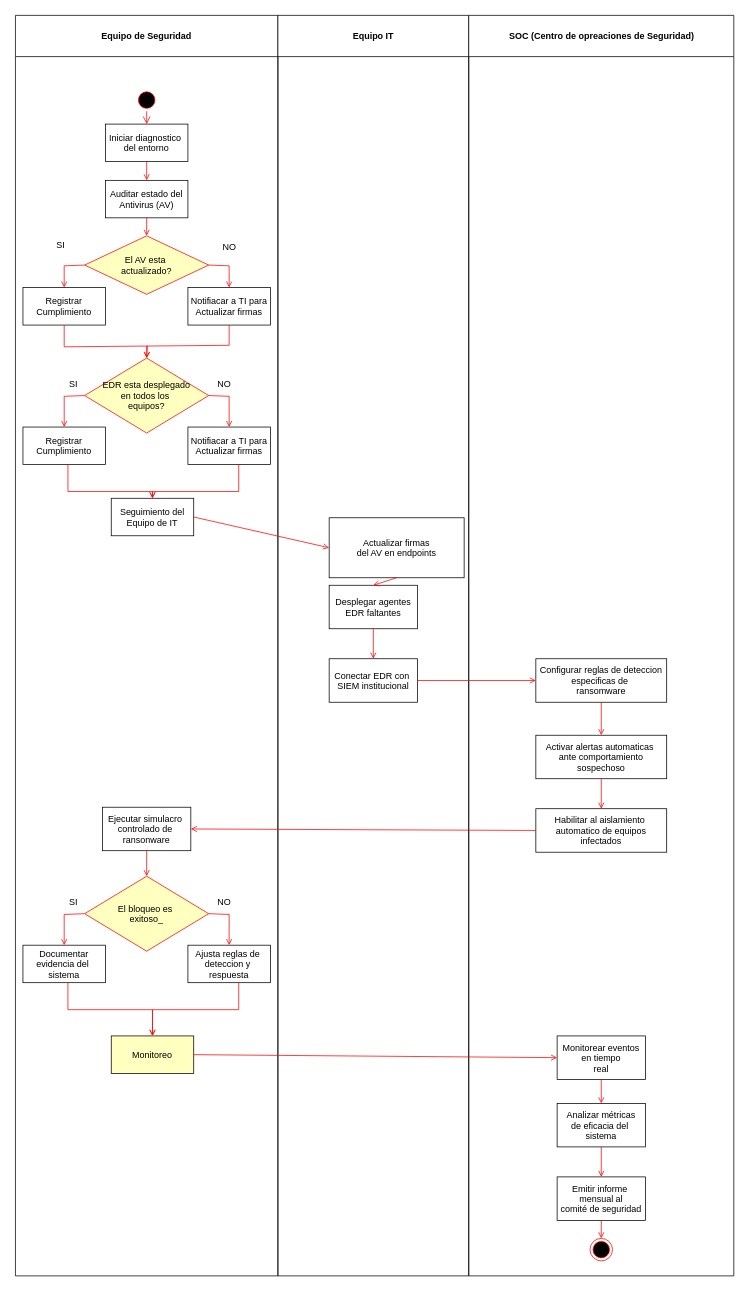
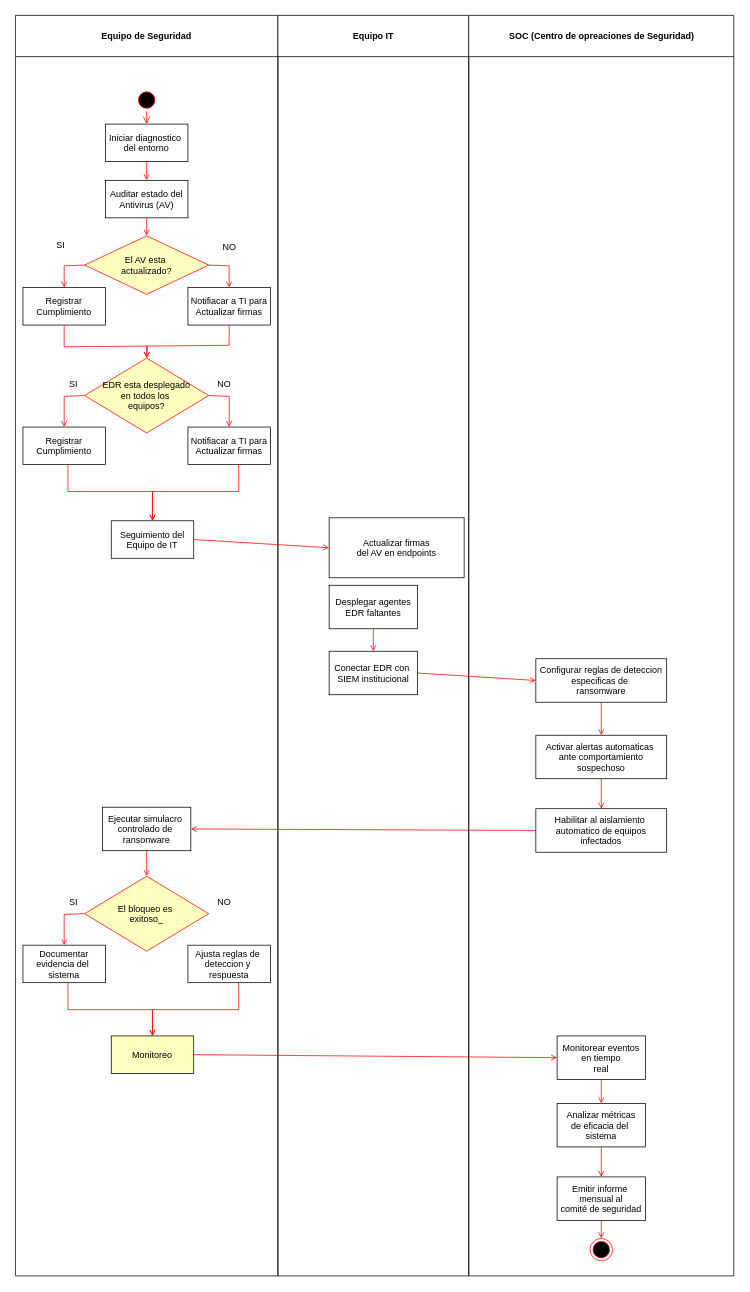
  <mxCell id="0" />
  <mxCell id="1" parent="0" />
  <mxCell id="2" value="Equipo de Seguridad" style="swimlane;whiteSpace=wrap;startSize=55;" parent="1" vertex="1"><mxGeometry x="20" y="20" width="350" height="1681" as="geometry" /></mxCell>
  <mxCell id="3" value="" style="ellipse;shape=startState;fillColor=#000000;strokeColor=#ff0000;" parent="2" vertex="1"><mxGeometry x="160.01" y="98" width="30" height="30" as="geometry" /></mxCell>
  <mxCell id="4" value="" style="edgeStyle=elbowEdgeStyle;elbow=horizontal;verticalAlign=bottom;endArrow=open;endSize=8;strokeColor=#FF0000;endFill=1;rounded=0" parent="2" source="3" target="5" edge="1"><mxGeometry x="100" y="40" as="geometry"><mxPoint x="137.25" y="110" as="targetPoint" /></mxGeometry></mxCell>
  <mxCell id="5" value="Iniciar diagnostico &#10;del entorno" style="" parent="2" vertex="1"><mxGeometry x="120" y="145" width="110" height="50" as="geometry" /></mxCell>
  <mxCell id="6" value="Auditar estado del&#10;Antivirus (AV)" style="" parent="2" vertex="1"><mxGeometry x="120" y="220" width="110" height="50" as="geometry" /></mxCell>
  <mxCell id="7" value="" style="endArrow=open;strokeColor=#FF0000;endFill=1;rounded=0" parent="2" source="5" target="6" edge="1"><mxGeometry relative="1" as="geometry" /></mxCell>
  <mxCell id="8" value="" style="endArrow=open;strokeColor=#FF0000;endFill=1;rounded=0;entryX=0.5;entryY=0;entryDx=0;entryDy=0;exitX=0.5;exitY=1;exitDx=0;exitDy=0;" parent="2" source="6" target="9" edge="1"><mxGeometry relative="1" as="geometry"><mxPoint x="175" y="362" as="sourcePoint" /></mxGeometry></mxCell>
  <mxCell id="9" value="El AV esta &#10;actualizado?" style="rhombus;fillColor=#ffffc0;strokeColor=#ff0000;" vertex="1" parent="2"><mxGeometry x="92.25" y="294" width="165.5" height="78" as="geometry" /></mxCell>
  <mxCell id="10" value="Registrar&#10;Cumplimiento" style="" vertex="1" parent="2"><mxGeometry x="10.01" y="363" width="110" height="50" as="geometry" /></mxCell>
  <mxCell id="11" value="Notifiacar a TI para&#10;Actualizar firmas" style="" vertex="1" parent="2"><mxGeometry x="230.01" y="363" width="110" height="50" as="geometry" /></mxCell>
  <mxCell id="12" value="" style="edgeStyle=none;strokeColor=#FF0000;endArrow=open;endFill=1;rounded=0;exitX=1;exitY=0.5;exitDx=0;exitDy=0;entryX=0.5;entryY=0;entryDx=0;entryDy=0;" edge="1" parent="2" source="9" target="11"><mxGeometry width="100" height="100" relative="1" as="geometry"><mxPoint x="562.25" y="301.5" as="sourcePoint" /><mxPoint x="257.75" y="394" as="targetPoint" /><Array as="points"><mxPoint x="285" y="334" /></Array></mxGeometry></mxCell>
  <mxCell id="13" value="" style="edgeStyle=none;strokeColor=#FF0000;endArrow=open;endFill=1;rounded=0;exitX=0;exitY=0.5;exitDx=0;exitDy=0;entryX=0.5;entryY=0;entryDx=0;entryDy=0;" edge="1" parent="2" source="9" target="10"><mxGeometry width="100" height="100" relative="1" as="geometry"><mxPoint x="268.25" y="343" as="sourcePoint" /><mxPoint x="263.25" y="414" as="targetPoint" /><Array as="points"><mxPoint x="65" y="334" /></Array></mxGeometry></mxCell>
  <mxCell id="14" value="NO" style="text;html=1;align=center;verticalAlign=middle;resizable=0;points=[];autosize=1;strokeColor=none;fillColor=none;" vertex="1" parent="2"><mxGeometry x="265" y="294" width="40" height="30" as="geometry" /></mxCell>
  <mxCell id="15" value="SI" style="text;html=1;align=center;verticalAlign=middle;resizable=0;points=[];autosize=1;strokeColor=none;fillColor=none;" vertex="1" parent="2"><mxGeometry x="45" y="292" width="30" height="30" as="geometry" /></mxCell>
  <mxCell id="16" value="EDR esta desplegado&#10;en todos los &#10;equipos?" style="rhombus;fillColor=#ffffc0;strokeColor=#ff0000;" vertex="1" parent="2"><mxGeometry x="92.26" y="457" width="165.5" height="100" as="geometry" /></mxCell>
  <mxCell id="17" value="" style="edgeStyle=none;strokeColor=#FF0000;endArrow=open;endFill=1;rounded=0;entryX=0.5;entryY=0;entryDx=0;entryDy=0;exitX=0.5;exitY=1;exitDx=0;exitDy=0;" edge="1" parent="2" source="10" target="16"><mxGeometry width="100" height="100" relative="1" as="geometry"><mxPoint x="50" y="492" as="sourcePoint" /><mxPoint x="75" y="414" as="targetPoint" /><Array as="points"><mxPoint x="65" y="442" /><mxPoint x="176" y="441" /></Array></mxGeometry></mxCell>
  <mxCell id="18" value="" style="edgeStyle=none;strokeColor=#FF0000;endArrow=open;endFill=1;rounded=0;exitX=0.5;exitY=1;exitDx=0;exitDy=0;entryX=0.5;entryY=0;entryDx=0;entryDy=0;" edge="1" parent="2" source="11" target="16"><mxGeometry width="100" height="100" relative="1" as="geometry"><mxPoint x="75" y="464" as="sourcePoint" /><mxPoint x="260" y="512" as="targetPoint" /><Array as="points"><mxPoint x="285" y="440" /><mxPoint x="175" y="441" /></Array></mxGeometry></mxCell>
  <mxCell id="19" value="Registrar&#10;Cumplimiento" style="" vertex="1" parent="2"><mxGeometry x="10.01" y="549" width="110" height="50" as="geometry" /></mxCell>
  <mxCell id="20" value="Notifiacar a TI para&#10;Actualizar firmas" style="" vertex="1" parent="2"><mxGeometry x="230.01" y="549" width="110" height="50" as="geometry" /></mxCell>
  <mxCell id="21" value="" style="edgeStyle=none;strokeColor=#FF0000;endArrow=open;endFill=1;rounded=0;entryX=0.5;entryY=0;entryDx=0;entryDy=0;exitX=1;exitY=0.5;exitDx=0;exitDy=0;" edge="1" parent="2" target="20" source="16"><mxGeometry width="100" height="100" relative="1" as="geometry"><mxPoint x="260.01" y="507" as="sourcePoint" /><mxPoint x="257.76" y="568" as="targetPoint" /><Array as="points"><mxPoint x="285.01" y="508" /></Array></mxGeometry></mxCell>
  <mxCell id="22" value="" style="edgeStyle=none;strokeColor=#FF0000;endArrow=open;endFill=1;rounded=0;exitX=0;exitY=0.5;exitDx=0;exitDy=0;entryX=0.5;entryY=0;entryDx=0;entryDy=0;" edge="1" parent="2" target="19"><mxGeometry width="100" height="100" relative="1" as="geometry"><mxPoint x="92.01" y="507" as="sourcePoint" /><mxPoint x="263.26" y="588" as="targetPoint" /><Array as="points"><mxPoint x="65.01" y="508" /></Array></mxGeometry></mxCell>
  <mxCell id="23" value="NO" style="text;html=1;align=center;verticalAlign=middle;resizable=0;points=[];autosize=1;strokeColor=none;fillColor=none;" vertex="1" parent="2"><mxGeometry x="257.76" y="477" width="40" height="30" as="geometry" /></mxCell>
  <mxCell id="24" value="SI" style="text;html=1;align=center;verticalAlign=middle;resizable=0;points=[];autosize=1;strokeColor=none;fillColor=none;" vertex="1" parent="2"><mxGeometry x="62.26" y="477" width="30" height="30" as="geometry" /></mxCell>
- <mxCell id="25" value="Seguimiento del&#10;Equipo de IT" style="" vertex="1" parent="2"><mxGeometry x="127.75" y="644" width="110" height="50" as="geometry" /></mxCell>
+ <mxCell id="25" value="Seguimiento del&#10;Equipo de IT" style="" vertex="1" parent="2"><mxGeometry x="127.75" y="674" width="110" height="50" as="geometry" /></mxCell>
  <mxCell id="26" value="" style="edgeStyle=none;strokeColor=#FF0000;endArrow=open;endFill=1;rounded=0;entryX=0.5;entryY=0;entryDx=0;entryDy=0;exitX=0.5;exitY=1;exitDx=0;exitDy=0;" edge="1" parent="2" target="25"><mxGeometry width="100" height="100" relative="1" as="geometry"><mxPoint x="70.01" y="599" as="sourcePoint" /><mxPoint x="180.01" y="665" as="targetPoint" /><Array as="points"><mxPoint x="70.01" y="635" /><mxPoint x="182.76" y="635" /></Array></mxGeometry></mxCell>
  <mxCell id="27" value="" style="edgeStyle=none;strokeColor=#FF0000;endArrow=open;endFill=1;rounded=0;exitX=0.5;exitY=1;exitDx=0;exitDy=0;entryX=0.5;entryY=0;entryDx=0;entryDy=0;" edge="1" parent="2" target="25"><mxGeometry width="100" height="100" relative="1" as="geometry"><mxPoint x="297.76" y="599" as="sourcePoint" /><mxPoint x="187.76" y="665" as="targetPoint" /><Array as="points"><mxPoint x="297.76" y="635" /><mxPoint x="182.76" y="635" /></Array></mxGeometry></mxCell>
  <mxCell id="28" value="Ejecutar simulacro &#10;controlado de &#10;ransonware" style="" vertex="1" parent="2"><mxGeometry x="116.13" y="1056" width="117.75" height="58" as="geometry" /></mxCell>
  <mxCell id="29" value="El bloqueo es &#10;exitoso_" style="rhombus;fillColor=#ffffc0;strokeColor=#ff0000;" vertex="1" parent="2"><mxGeometry x="92.25" y="1148" width="165.5" height="100" as="geometry" /></mxCell>
  <mxCell id="30" value="Documentar&#10;evidencia del &#10;sistema" style="" vertex="1" parent="2"><mxGeometry x="10" y="1240" width="110" height="50" as="geometry" /></mxCell>
  <mxCell id="31" value="Ajusta reglas de &#10;deteccion y &#10;respuesta" style="" vertex="1" parent="2"><mxGeometry x="230" y="1240" width="110" height="50" as="geometry" /></mxCell>
- <mxCell id="32" value="" style="edgeStyle=none;strokeColor=#FF0000;endArrow=open;endFill=1;rounded=0;entryX=0.5;entryY=0;entryDx=0;entryDy=0;exitX=1;exitY=0.5;exitDx=0;exitDy=0;" edge="1" parent="2" source="29" target="31"><mxGeometry width="100" height="100" relative="1" as="geometry"><mxPoint x="260" y="1198" as="sourcePoint" /><mxPoint x="257.75" y="1259" as="targetPoint" /><Array as="points"><mxPoint x="285" y="1199" /></Array></mxGeometry></mxCell>
  <mxCell id="33" value="" style="edgeStyle=none;strokeColor=#FF0000;endArrow=open;endFill=1;rounded=0;exitX=0;exitY=0.5;exitDx=0;exitDy=0;entryX=0.5;entryY=0;entryDx=0;entryDy=0;" edge="1" parent="2" target="30"><mxGeometry width="100" height="100" relative="1" as="geometry"><mxPoint x="92" y="1198" as="sourcePoint" /><mxPoint x="263.25" y="1279" as="targetPoint" /><Array as="points"><mxPoint x="65" y="1199" /></Array></mxGeometry></mxCell>
  <mxCell id="34" value="NO" style="text;html=1;align=center;verticalAlign=middle;resizable=0;points=[];autosize=1;strokeColor=none;fillColor=none;" vertex="1" parent="2"><mxGeometry x="257.75" y="1168" width="40" height="30" as="geometry" /></mxCell>
  <mxCell id="35" value="SI" style="text;html=1;align=center;verticalAlign=middle;resizable=0;points=[];autosize=1;strokeColor=none;fillColor=none;" vertex="1" parent="2"><mxGeometry x="62.25" y="1168" width="30" height="30" as="geometry" /></mxCell>
  <mxCell id="36" value="Monitoreo" style="fillColor=#ffffc0;" vertex="1" parent="2"><mxGeometry x="127.75" y="1361" width="110" height="50" as="geometry" /></mxCell>
  <mxCell id="37" value="" style="edgeStyle=none;strokeColor=#FF0000;endArrow=open;endFill=1;rounded=0;entryX=0.5;entryY=0;entryDx=0;entryDy=0;exitX=0.5;exitY=1;exitDx=0;exitDy=0;" edge="1" parent="2" target="36"><mxGeometry width="100" height="100" relative="1" as="geometry"><mxPoint x="70" y="1290" as="sourcePoint" /><mxPoint x="180" y="1356" as="targetPoint" /><Array as="points"><mxPoint x="70" y="1326" /><mxPoint x="182.75" y="1326" /></Array></mxGeometry></mxCell>
  <mxCell id="38" value="" style="edgeStyle=none;strokeColor=#FF0000;endArrow=open;endFill=1;rounded=0;exitX=0.5;exitY=1;exitDx=0;exitDy=0;entryX=0.5;entryY=0;entryDx=0;entryDy=0;" edge="1" parent="2" target="36"><mxGeometry width="100" height="100" relative="1" as="geometry"><mxPoint x="297.75" y="1290" as="sourcePoint" /><mxPoint x="187.75" y="1356" as="targetPoint" /><Array as="points"><mxPoint x="297.75" y="1326" /><mxPoint x="182.75" y="1326" /></Array></mxGeometry></mxCell>
  <mxCell id="39" value="" style="edgeStyle=none;strokeColor=#FF0000;endArrow=open;endFill=1;rounded=0;exitX=0.5;exitY=1;exitDx=0;exitDy=0;entryX=0.5;entryY=0;entryDx=0;entryDy=0;" edge="1" parent="2" source="28" target="29"><mxGeometry width="100" height="100" relative="1" as="geometry"><mxPoint x="-136.25" y="1034" as="sourcePoint" /><mxPoint x="-136.25" y="1066" as="targetPoint" /></mxGeometry></mxCell>
  <mxCell id="40" value="Equipo IT" style="swimlane;whiteSpace=wrap;movable=1;resizable=1;rotatable=1;deletable=1;editable=1;locked=0;connectable=1;startSize=55;" parent="1" vertex="1"><mxGeometry x="370" y="20" width="254.5" height="1681" as="geometry" /></mxCell>
  <mxCell id="41" value="Actualizar firmas&#10;del AV en endpoints" style="" vertex="1" parent="40"><mxGeometry x="68.37" y="670" width="180" height="80" as="geometry" /></mxCell>
  <mxCell id="42" value="Desplegar agentes&#10;EDR faltantes" style="" vertex="1" parent="40"><mxGeometry x="68.37" y="760" width="117.75" height="58" as="geometry" /></mxCell>
- <mxCell id="43" value="Conectar EDR con &#10;SIEM institucional" style="" vertex="1" parent="40"><mxGeometry x="68.37" y="858" width="117.75" height="58" as="geometry" /></mxCell>
- <mxCell id="44" value="" style="edgeStyle=none;strokeColor=#FF0000;endArrow=open;endFill=1;rounded=0;exitX=0.5;exitY=1;exitDx=0;exitDy=0;entryX=0.5;entryY=0;entryDx=0;entryDy=0;" edge="1" parent="40" source="41" target="42"><mxGeometry width="100" height="100" relative="1" as="geometry"><mxPoint x="-105.88" y="706" as="sourcePoint" /><mxPoint x="78.12" y="709" as="targetPoint" /></mxGeometry></mxCell>
+ <mxCell id="43" value="Conectar EDR con &#10;SIEM institucional" style="" vertex="1" parent="40"><mxGeometry x="68.37" y="848" width="117.75" height="58" as="geometry" /></mxCell>
  <mxCell id="45" value="" style="edgeStyle=none;strokeColor=#FF0000;endArrow=open;endFill=1;rounded=0;exitX=0.5;exitY=1;exitDx=0;exitDy=0;entryX=0.5;entryY=0;entryDx=0;entryDy=0;" edge="1" parent="40" source="42" target="43"><mxGeometry width="100" height="100" relative="1" as="geometry"><mxPoint x="137.12" y="738" as="sourcePoint" /><mxPoint x="137.12" y="770" as="targetPoint" /></mxGeometry></mxCell>
  <mxCell id="46" value="SOC (Centro de opreaciones de Seguridad)" style="swimlane;whiteSpace=wrap;startSize=55;" parent="1" vertex="1"><mxGeometry x="624.5" y="20" width="353.5" height="1681" as="geometry" /></mxCell>
  <mxCell id="47" value="Configurar reglas de deteccion&#10;especificas de &#10;ransomware" style="" vertex="1" parent="46"><mxGeometry x="89.5" y="858" width="174.5" height="58" as="geometry" /></mxCell>
  <mxCell id="48" value="Activar alertas automaticas &#10;ante comportamiento&#10;sospechoso" style="" vertex="1" parent="46"><mxGeometry x="89.5" y="960" width="174.5" height="58" as="geometry" /></mxCell>
  <mxCell id="49" value="Habilitar al aislamiento &#10;automatico de equipos&#10;infectados" style="" vertex="1" parent="46"><mxGeometry x="89.5" y="1058" width="174.5" height="58" as="geometry" /></mxCell>
  <mxCell id="50" value="" style="edgeStyle=none;strokeColor=#FF0000;endArrow=open;endFill=1;rounded=0;exitX=0.5;exitY=1;exitDx=0;exitDy=0;entryX=0.5;entryY=0;entryDx=0;entryDy=0;" edge="1" parent="46" source="47" target="48"><mxGeometry width="100" height="100" relative="1" as="geometry"><mxPoint x="-84.75" y="906" as="sourcePoint" /><mxPoint x="99.25" y="909" as="targetPoint" /></mxGeometry></mxCell>
  <mxCell id="51" value="" style="edgeStyle=none;strokeColor=#FF0000;endArrow=open;endFill=1;rounded=0;exitX=0.5;exitY=1;exitDx=0;exitDy=0;entryX=0.5;entryY=0;entryDx=0;entryDy=0;" edge="1" parent="46" source="48" target="49"><mxGeometry width="100" height="100" relative="1" as="geometry"><mxPoint x="158.25" y="938" as="sourcePoint" /><mxPoint x="158.25" y="970" as="targetPoint" /></mxGeometry></mxCell>
  <mxCell id="52" value="Monitorear eventos&#10;en tiempo&#10;real" style="" vertex="1" parent="46"><mxGeometry x="117.88" y="1361" width="117.75" height="58" as="geometry" /></mxCell>
  <mxCell id="53" value="Analizar métricas&#10;de eficacia del &#10;sistema" style="" vertex="1" parent="46"><mxGeometry x="117.88" y="1451" width="117.75" height="58" as="geometry" /></mxCell>
  <mxCell id="54" value="Emitir informe &#10;mensual al&#10;comité de seguridad" style="" vertex="1" parent="46"><mxGeometry x="117.88" y="1549" width="117.75" height="58" as="geometry" /></mxCell>
  <mxCell id="55" value="" style="edgeStyle=none;strokeColor=#FF0000;endArrow=open;endFill=1;rounded=0;exitX=0.5;exitY=1;exitDx=0;exitDy=0;entryX=0.5;entryY=0;entryDx=0;entryDy=0;" edge="1" parent="46" source="52" target="53"><mxGeometry width="100" height="100" relative="1" as="geometry"><mxPoint x="-56.37" y="1397" as="sourcePoint" /><mxPoint x="127.63" y="1400" as="targetPoint" /></mxGeometry></mxCell>
  <mxCell id="56" value="" style="edgeStyle=none;strokeColor=#FF0000;endArrow=open;endFill=1;rounded=0;exitX=0.5;exitY=1;exitDx=0;exitDy=0;entryX=0.5;entryY=0;entryDx=0;entryDy=0;" edge="1" parent="46" source="53" target="54"><mxGeometry width="100" height="100" relative="1" as="geometry"><mxPoint x="186.63" y="1429" as="sourcePoint" /><mxPoint x="186.63" y="1461" as="targetPoint" /></mxGeometry></mxCell>
  <mxCell id="57" value="" style="ellipse;shape=endState;fillColor=#000000;strokeColor=#ff0000" parent="46" vertex="1"><mxGeometry x="161.76" y="1631" width="30" height="30" as="geometry" /></mxCell>
  <mxCell id="58" value="" style="endArrow=open;strokeColor=#FF0000;endFill=1;rounded=0;exitX=0.5;exitY=1;exitDx=0;exitDy=0;" parent="46" source="54" target="57" edge="1"><mxGeometry relative="1" as="geometry"><mxPoint x="175.63" y="1611" as="sourcePoint" /></mxGeometry></mxCell>
  <mxCell id="59" value="" style="edgeStyle=none;strokeColor=#FF0000;endArrow=open;endFill=1;rounded=0;exitX=1;exitY=0.5;exitDx=0;exitDy=0;entryX=0;entryY=0.5;entryDx=0;entryDy=0;" edge="1" parent="1" source="25" target="41"><mxGeometry width="100" height="100" relative="1" as="geometry"><mxPoint x="604.5" y="459.5" as="sourcePoint" /><mxPoint x="724.5" y="460" as="targetPoint" /></mxGeometry></mxCell>
  <mxCell id="60" value="" style="edgeStyle=none;strokeColor=#FF0000;endArrow=open;endFill=1;rounded=0;exitX=1;exitY=0.5;exitDx=0;exitDy=0;entryX=0;entryY=0.5;entryDx=0;entryDy=0;" edge="1" parent="1" source="36" target="52"><mxGeometry width="100" height="100" relative="1" as="geometry"><mxPoint x="570" y="979" as="sourcePoint" /><mxPoint x="760" y="1474" as="targetPoint" /></mxGeometry></mxCell>
  <mxCell id="61" value="" style="edgeStyle=none;strokeColor=#FF0000;endArrow=open;endFill=1;rounded=0;exitX=0;exitY=0.5;exitDx=0;exitDy=0;entryX=1;entryY=0.5;entryDx=0;entryDy=0;" edge="1" parent="1" source="49" target="28"><mxGeometry width="100" height="100" relative="1" as="geometry"><mxPoint x="268" y="788" as="sourcePoint" /><mxPoint x="290" y="1002" as="targetPoint" /></mxGeometry></mxCell>
  <mxCell id="62" value="" style="edgeStyle=none;strokeColor=#FF0000;endArrow=open;endFill=1;rounded=0;exitX=1;exitY=0.5;exitDx=0;exitDy=0;entryX=0;entryY=0.5;entryDx=0;entryDy=0;" edge="1" parent="1" source="43" target="47"><mxGeometry width="100" height="100" relative="1" as="geometry"><mxPoint x="452" y="979" as="sourcePoint" /><mxPoint x="264" y="979" as="targetPoint" /></mxGeometry></mxCell>
